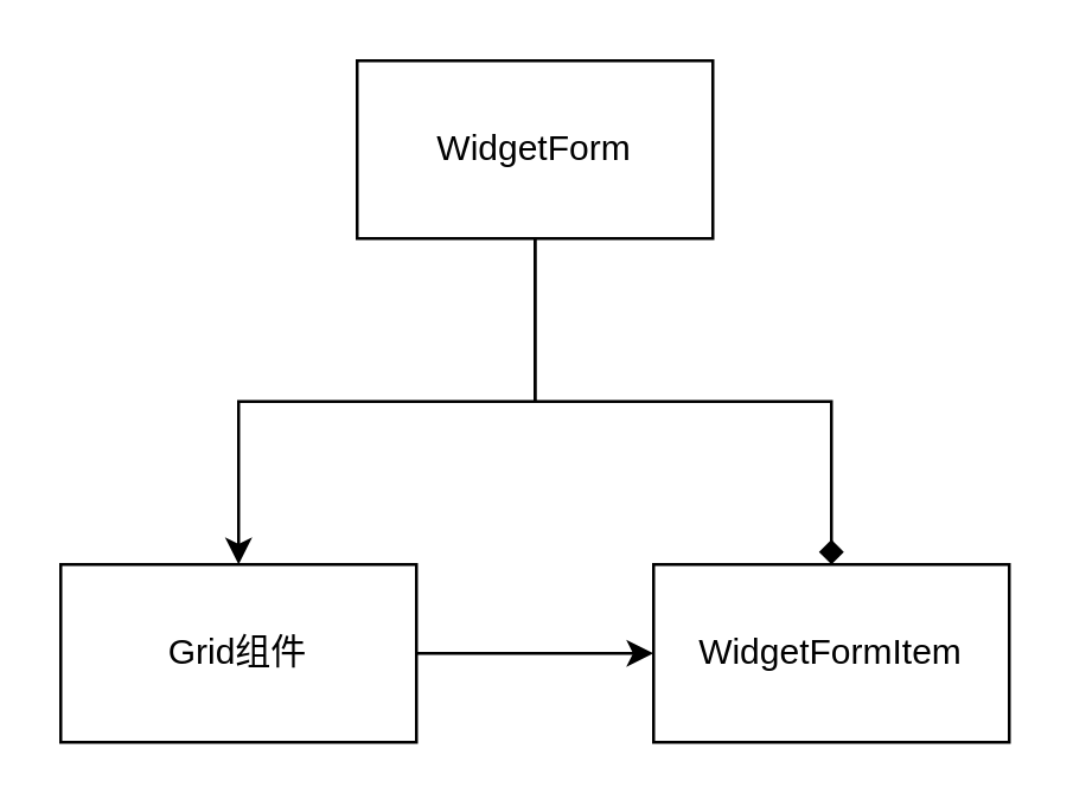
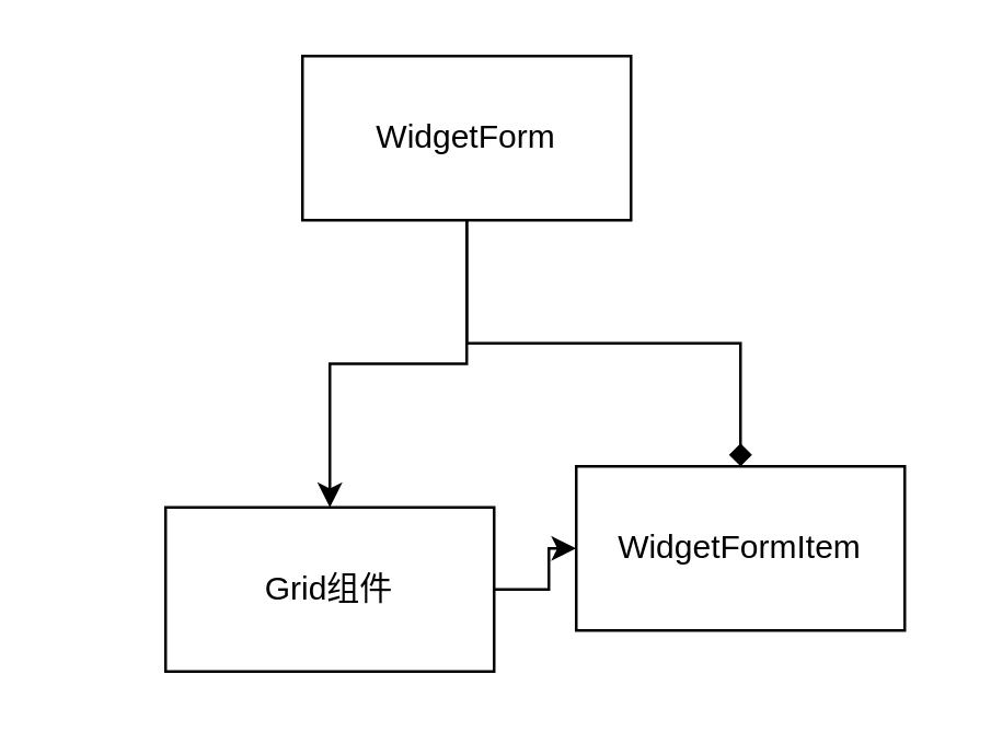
  <mxCell id="0" />
  <mxCell id="1" parent="0" />
  <mxCell id="2" style="edgeStyle=orthogonalEdgeStyle;rounded=0;orthogonalLoop=1;jettySize=auto;html=1;exitX=0.5;exitY=1;exitDx=0;exitDy=0;entryX=0.5;entryY=0;entryDx=0;entryDy=0;endArrow=diamond;" parent="1" source="4" target="5" edge="1"><mxGeometry relative="1" as="geometry" /></mxCell>
  <mxCell id="3" style="edgeStyle=orthogonalEdgeStyle;rounded=0;orthogonalLoop=1;jettySize=auto;html=1;exitX=0.5;exitY=1;exitDx=0;exitDy=0;" parent="1" source="4" target="7" edge="1"><mxGeometry relative="1" as="geometry" /></mxCell>
- <mxCell id="4" value="WidgetForm" style="rounded=0;whiteSpace=wrap;html=1;" parent="1" vertex="1"><mxGeometry x="120" y="20" width="120" height="60" as="geometry" /></mxCell>
- <mxCell id="5" value="WidgetFormItem" style="rounded=0;whiteSpace=wrap;html=1;" parent="1" vertex="1"><mxGeometry x="220" y="190" width="120" height="60" as="geometry" /></mxCell>
+ <mxCell id="4" value="WidgetForm" style="rounded=0;whiteSpace=wrap;html=1;" parent="1" vertex="1"><mxGeometry x="110" y="20" width="120" height="60" as="geometry" /></mxCell>
+ <mxCell id="5" value="WidgetFormItem" style="rounded=0;whiteSpace=wrap;html=1;" parent="1" vertex="1"><mxGeometry x="210" y="170" width="120" height="60" as="geometry" /></mxCell>
  <mxCell id="6" style="edgeStyle=orthogonalEdgeStyle;rounded=0;orthogonalLoop=1;jettySize=auto;html=1;exitX=1;exitY=0.5;exitDx=0;exitDy=0;" edge="1" parent="1" source="7" target="5"><mxGeometry relative="1" as="geometry" /></mxCell>
- <mxCell id="7" value="Grid组件" style="rounded=0;whiteSpace=wrap;html=1;" parent="1" vertex="1"><mxGeometry x="20" y="190" width="120" height="60" as="geometry" /></mxCell>
+ <mxCell id="7" value="Grid组件" style="rounded=0;whiteSpace=wrap;html=1;" parent="1" vertex="1"><mxGeometry x="60" y="185" width="120" height="60" as="geometry" /></mxCell>
